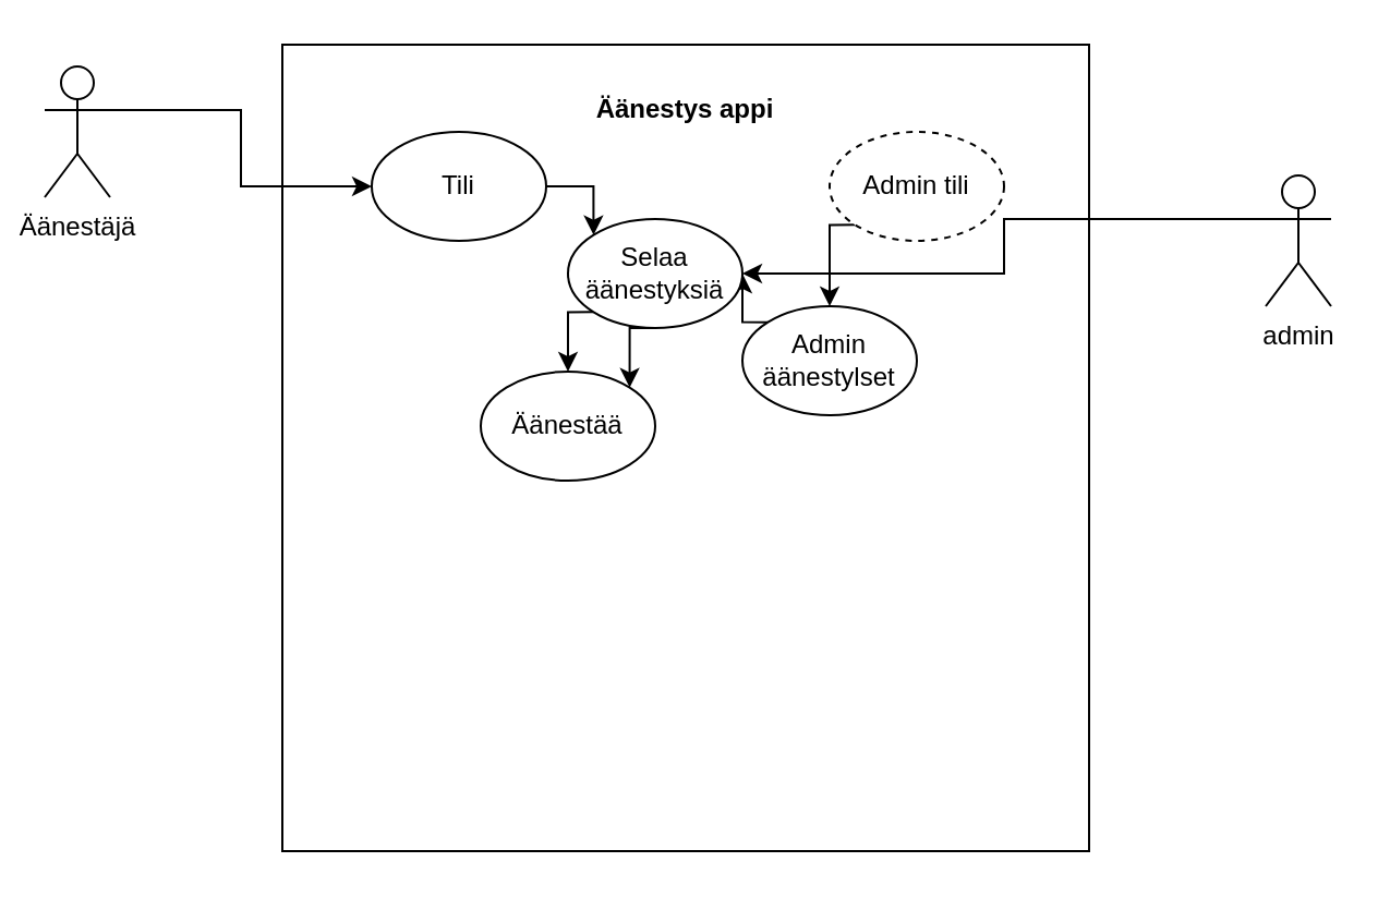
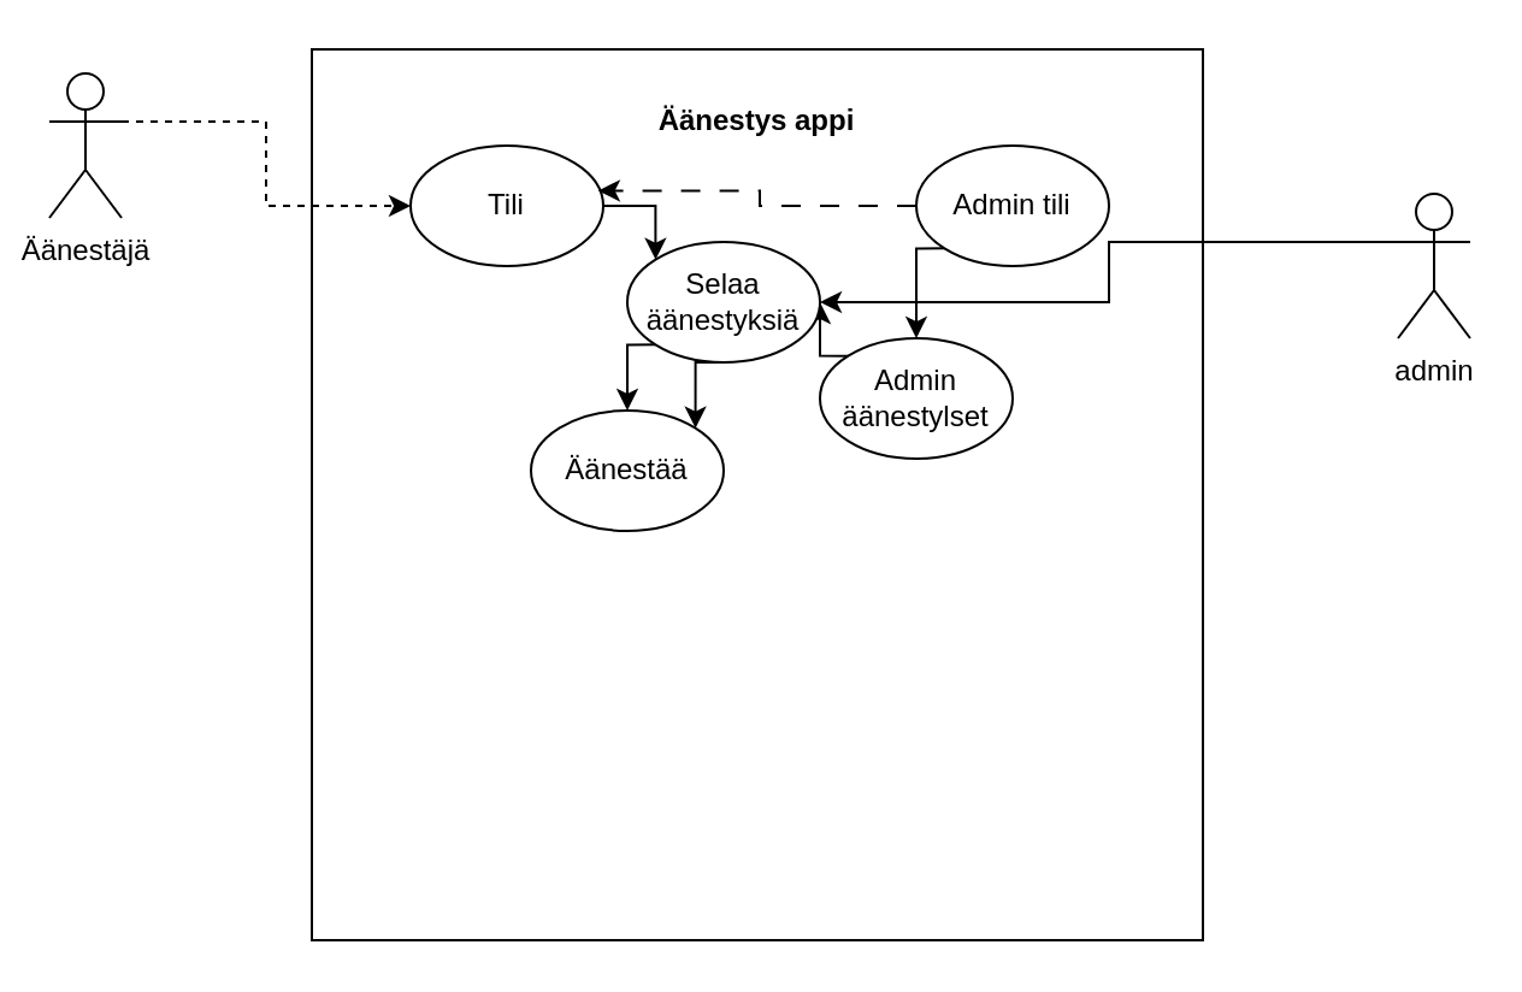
  <mxCell id="0" />
  <mxCell id="1" parent="0" />
  <mxCell id="2" value="&lt;h4&gt;Äänestys appi&lt;/h4&gt;" style="whiteSpace=wrap;html=1;aspect=fixed;horizontal=1;verticalAlign=top;" parent="1" vertex="1"><mxGeometry x="129" y="20" width="370" height="370" as="geometry" /></mxCell>
- <mxCell id="3" style="edgeStyle=orthogonalEdgeStyle;rounded=0;orthogonalLoop=1;jettySize=auto;html=1;exitX=1;exitY=0.333;exitDx=0;exitDy=0;exitPerimeter=0;" edge="1" parent="1" source="4" target="8"><mxGeometry relative="1" as="geometry" /></mxCell>
+ <mxCell id="3" style="edgeStyle=orthogonalEdgeStyle;rounded=0;orthogonalLoop=1;jettySize=auto;html=1;exitX=1;exitY=0.333;exitDx=0;exitDy=0;exitPerimeter=0;dashed=1;" edge="1" parent="1" source="4" target="8"><mxGeometry relative="1" as="geometry" /></mxCell>
  <mxCell id="4" value="Äänestäjä" style="shape=umlActor;verticalLabelPosition=bottom;verticalAlign=top;html=1;outlineConnect=0;" vertex="1" parent="1"><mxGeometry x="20" y="30" width="30" height="60" as="geometry" /></mxCell>
  <mxCell id="5" style="edgeStyle=orthogonalEdgeStyle;rounded=0;orthogonalLoop=1;jettySize=auto;html=1;exitX=0;exitY=0.333;exitDx=0;exitDy=0;exitPerimeter=0;" edge="1" parent="1" source="6" target="17"><mxGeometry relative="1" as="geometry" /></mxCell>
  <mxCell id="6" value="admin" style="shape=umlActor;verticalLabelPosition=bottom;verticalAlign=top;html=1;outlineConnect=0;" vertex="1" parent="1"><mxGeometry x="580" y="80" width="30" height="60" as="geometry" /></mxCell>
  <mxCell id="7" style="edgeStyle=orthogonalEdgeStyle;rounded=0;orthogonalLoop=1;jettySize=auto;html=1;exitX=1;exitY=0.5;exitDx=0;exitDy=0;entryX=0;entryY=0;entryDx=0;entryDy=0;" edge="1" parent="1" source="8" target="17"><mxGeometry relative="1" as="geometry" /></mxCell>
  <mxCell id="8" value="Tili" style="ellipse;whiteSpace=wrap;html=1;" vertex="1" parent="1"><mxGeometry x="170" y="60" width="80" height="50" as="geometry" /></mxCell>
  <mxCell id="9" style="edgeStyle=orthogonalEdgeStyle;rounded=0;orthogonalLoop=1;jettySize=auto;html=1;exitX=0;exitY=1;exitDx=0;exitDy=0;entryX=0.5;entryY=0;entryDx=0;entryDy=0;" edge="1" parent="1" source="11" target="13"><mxGeometry relative="1" as="geometry" /></mxCell>
- <mxCell id="11" value="Admin tili" style="ellipse;whiteSpace=wrap;html=1;dashed=1;" vertex="1" parent="1"><mxGeometry x="380" y="60" width="80" height="50" as="geometry" /></mxCell>
+ <mxCell id="10" style="edgeStyle=orthogonalEdgeStyle;rounded=0;orthogonalLoop=1;jettySize=auto;html=1;exitX=0;exitY=0.5;exitDx=0;exitDy=0;entryX=0.974;entryY=0.374;entryDx=0;entryDy=0;entryPerimeter=0;dashed=1;dashPattern=8 8;" edge="1" parent="1" source="11" target="8"><mxGeometry relative="1" as="geometry" /></mxCell>
+ <mxCell id="11" value="Admin tili" style="ellipse;whiteSpace=wrap;html=1;" vertex="1" parent="1"><mxGeometry x="380" y="60" width="80" height="50" as="geometry" /></mxCell>
  <mxCell id="12" style="edgeStyle=orthogonalEdgeStyle;rounded=0;orthogonalLoop=1;jettySize=auto;html=1;exitX=0;exitY=0;exitDx=0;exitDy=0;entryX=1;entryY=0.5;entryDx=0;entryDy=0;" edge="1" parent="1" source="13" target="17"><mxGeometry relative="1" as="geometry" /></mxCell>
  <mxCell id="13" value="Admin äänestylset" style="ellipse;whiteSpace=wrap;html=1;" vertex="1" parent="1"><mxGeometry x="340" y="140" width="80" height="50" as="geometry" /></mxCell>
  <mxCell id="14" value="Äänestää" style="ellipse;whiteSpace=wrap;html=1;" vertex="1" parent="1"><mxGeometry x="220" y="170" width="80" height="50" as="geometry" /></mxCell>
  <mxCell id="15" style="edgeStyle=orthogonalEdgeStyle;rounded=0;orthogonalLoop=1;jettySize=auto;html=1;exitX=0;exitY=1;exitDx=0;exitDy=0;entryX=0.5;entryY=0;entryDx=0;entryDy=0;" edge="1" parent="1" source="17" target="14"><mxGeometry relative="1" as="geometry" /></mxCell>
  <mxCell id="16" style="edgeStyle=orthogonalEdgeStyle;rounded=0;orthogonalLoop=1;jettySize=auto;html=1;exitX=0.5;exitY=1;exitDx=0;exitDy=0;entryX=1;entryY=0;entryDx=0;entryDy=0;" edge="1" parent="1" source="17" target="14"><mxGeometry relative="1" as="geometry" /></mxCell>
  <mxCell id="17" value="Selaa äänestyksiä" style="ellipse;whiteSpace=wrap;html=1;" vertex="1" parent="1"><mxGeometry x="260" y="100" width="80" height="50" as="geometry" /></mxCell>
